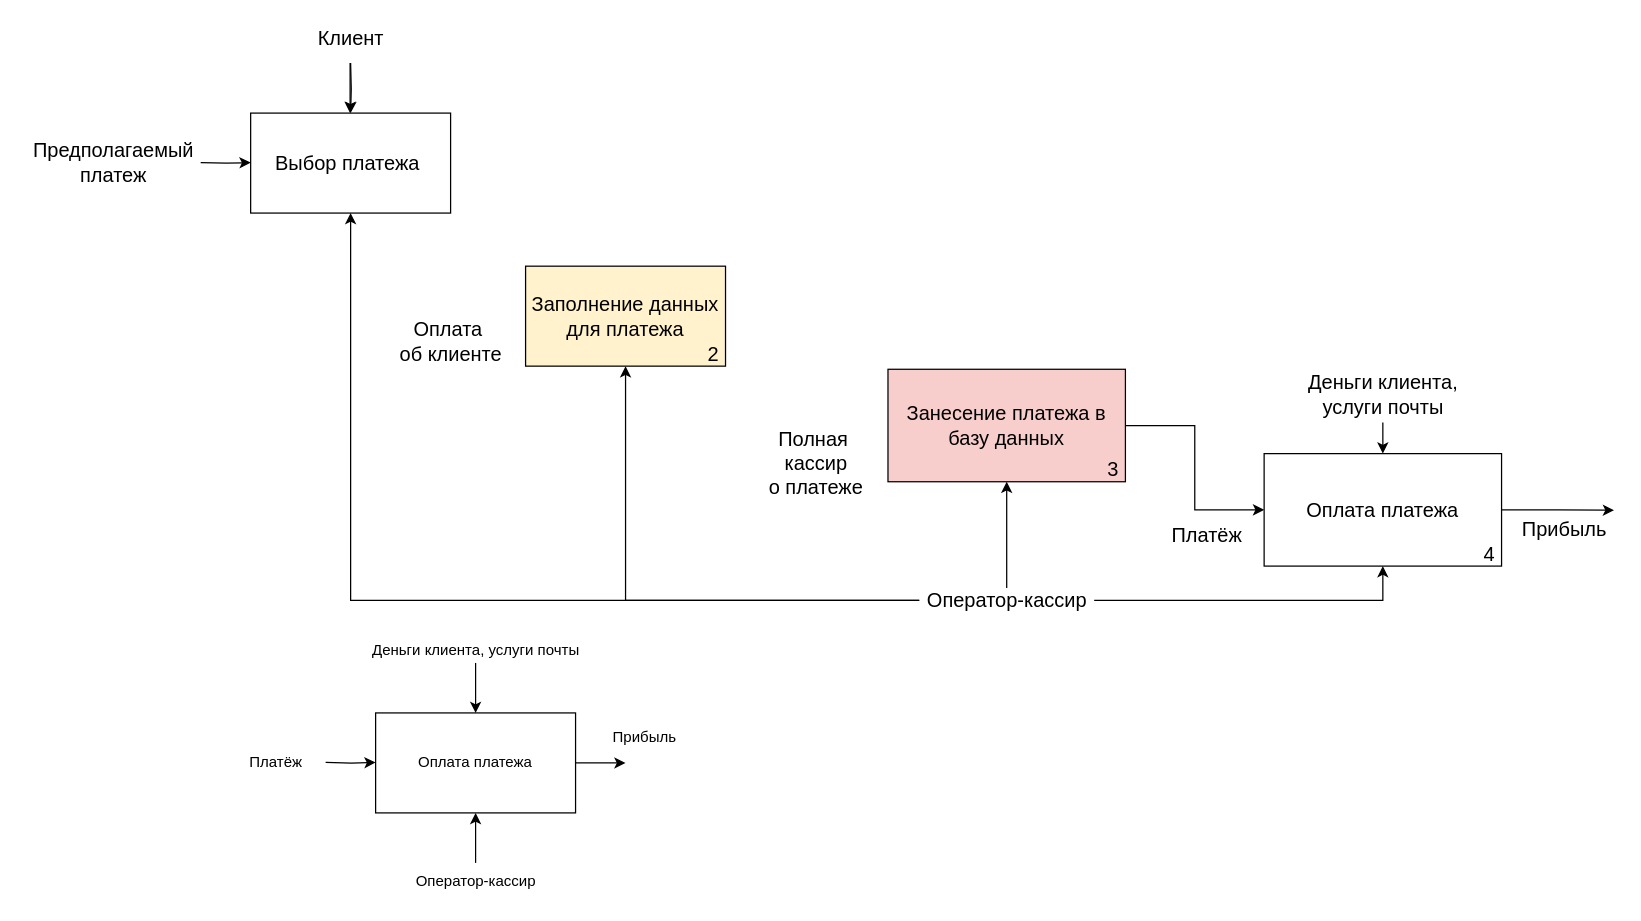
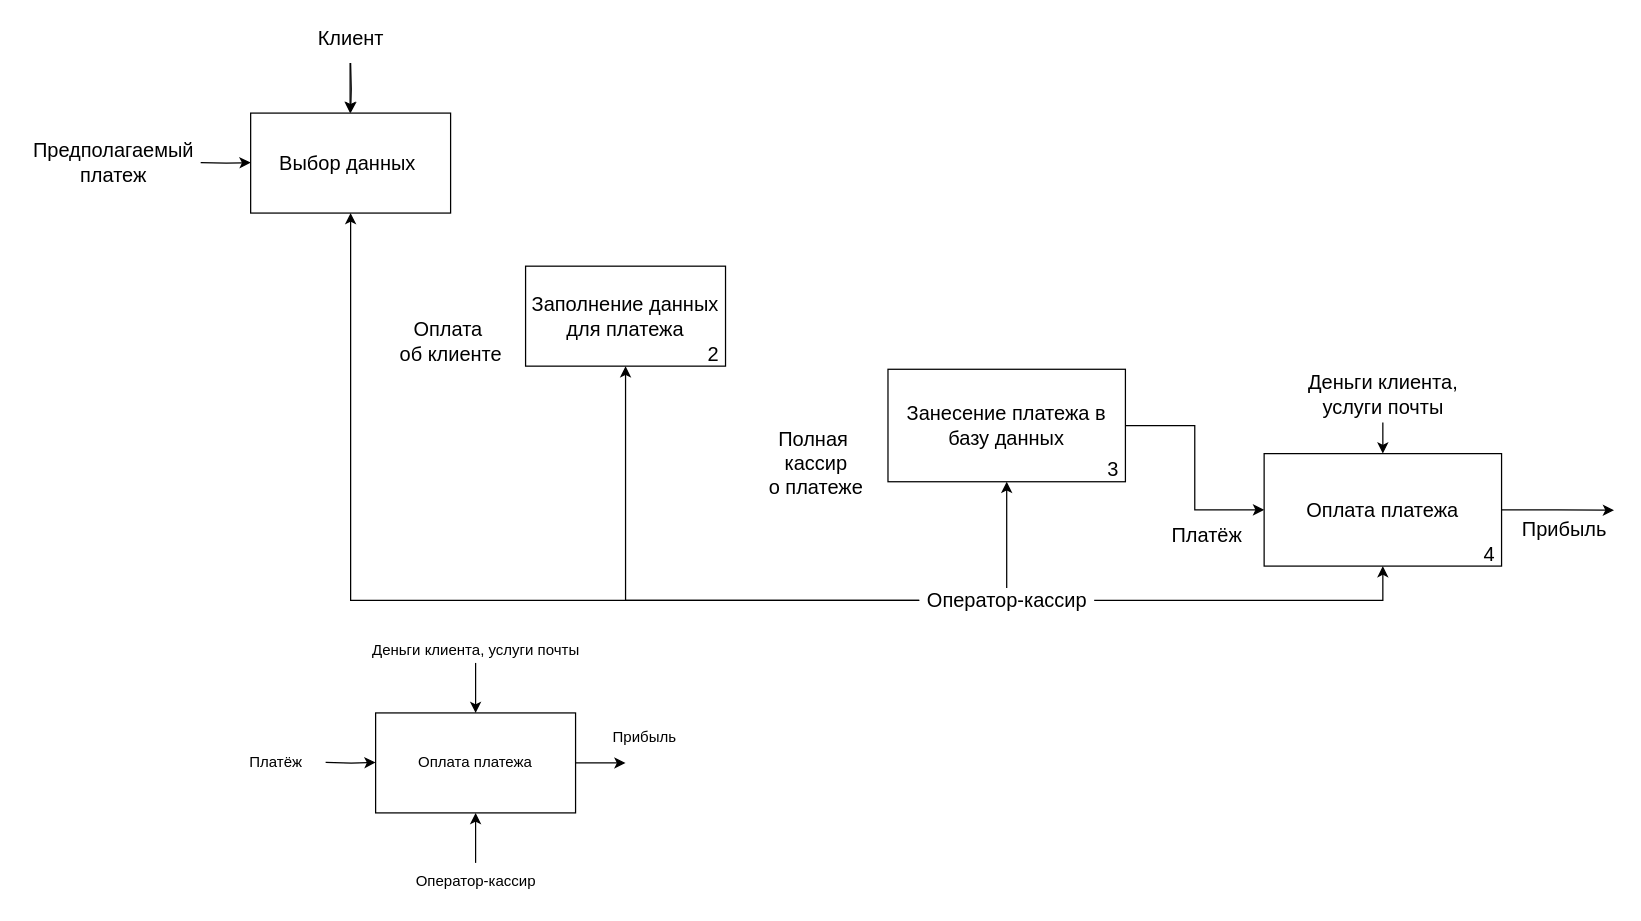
  <mxCell id="0" />
  <mxCell id="1" parent="0" />
  <mxCell id="2" style="edgeStyle=orthogonalEdgeStyle;rounded=0;orthogonalLoop=1;jettySize=auto;html=1;exitX=1;exitY=0.5;exitDx=0;exitDy=0;fontColor=default;" edge="1" parent="1" source="3"><mxGeometry relative="1" as="geometry"><mxPoint x="500" y="610" as="targetPoint" /></mxGeometry></mxCell>
  <mxCell id="3" value="Оплата платежа" style="rounded=0;whiteSpace=wrap;html=1;fontColor=default;" vertex="1" parent="1"><mxGeometry x="300" y="570" width="160" height="80" as="geometry" /></mxCell>
  <mxCell id="4" value="" style="endArrow=classic;html=1;rounded=0;entryX=0.5;entryY=1;entryDx=0;entryDy=0;fontColor=default;" edge="1" parent="1" target="3"><mxGeometry width="50" height="50" relative="1" as="geometry"><mxPoint x="380" y="690" as="sourcePoint" /><mxPoint x="580" y="750" as="targetPoint" /></mxGeometry></mxCell>
  <mxCell id="5" style="edgeStyle=orthogonalEdgeStyle;rounded=0;orthogonalLoop=1;jettySize=auto;html=1;exitX=1;exitY=0.5;exitDx=0;exitDy=0;fontColor=default;" edge="1" parent="1"><mxGeometry relative="1" as="geometry"><mxPoint x="300" y="609.58" as="targetPoint" /><mxPoint x="260" y="609.58" as="sourcePoint" /></mxGeometry></mxCell>
  <mxCell id="6" value="" style="endArrow=classic;html=1;rounded=0;entryX=0.5;entryY=0;entryDx=0;entryDy=0;fontColor=default;" edge="1" parent="1" target="3"><mxGeometry width="50" height="50" relative="1" as="geometry"><mxPoint x="380" y="530" as="sourcePoint" /><mxPoint x="379.8" y="540" as="targetPoint" /></mxGeometry></mxCell>
- <mxCell id="7" value="Выбор платежа&amp;nbsp;" style="rounded=0;whiteSpace=wrap;html=1;fontColor=default;fontSize=16;" vertex="1" parent="1"><mxGeometry x="200" y="90" width="160" height="80" as="geometry" /></mxCell>
- <mxCell id="8" value="Заполнение данных для платежа" style="rounded=0;whiteSpace=wrap;html=1;fontColor=default;fontSize=16;fillColor=#fff2cc;" vertex="1" parent="1"><mxGeometry x="420" y="212.5" width="160" height="80" as="geometry" /></mxCell>
+ <mxCell id="7" value="Выбор данных&amp;nbsp;" style="rounded=0;whiteSpace=wrap;html=1;fontColor=default;fontSize=16;" vertex="1" parent="1"><mxGeometry x="200" y="90" width="160" height="80" as="geometry" /></mxCell>
+ <mxCell id="8" value="Заполнение данных для платежа" style="rounded=0;whiteSpace=wrap;html=1;fontColor=default;fontSize=16;" vertex="1" parent="1"><mxGeometry x="420" y="212.5" width="160" height="80" as="geometry" /></mxCell>
  <mxCell id="9" style="edgeStyle=orthogonalEdgeStyle;rounded=0;orthogonalLoop=1;jettySize=auto;html=1;exitX=1;exitY=0.5;exitDx=0;exitDy=0;" edge="1" parent="1" source="10"><mxGeometry relative="1" as="geometry"><mxPoint x="1291" y="407.824" as="targetPoint" /></mxGeometry></mxCell>
  <mxCell id="10" value="Оплата платежа" style="rounded=0;whiteSpace=wrap;html=1;fontColor=default;fontSize=16;" vertex="1" parent="1"><mxGeometry x="1011" y="362.5" width="190" height="90" as="geometry" /></mxCell>
  <mxCell id="11" value="2" style="text;html=1;resizable=0;autosize=1;align=center;verticalAlign=middle;points=[];fillColor=none;strokeColor=none;rounded=0;fontColor=default;fontSize=16;" vertex="1" parent="1"><mxGeometry x="560" y="272.5" width="20" height="20" as="geometry" /></mxCell>
  <mxCell id="12" value="4" style="text;html=1;resizable=0;autosize=1;align=center;verticalAlign=middle;points=[];fillColor=none;strokeColor=none;rounded=0;fontColor=default;fontSize=16;" vertex="1" parent="1"><mxGeometry x="1181" y="432.5" width="20" height="20" as="geometry" /></mxCell>
  <mxCell id="13" value="Предполагаемый&lt;br&gt;платеж" style="text;html=1;resizable=0;autosize=1;align=center;verticalAlign=middle;points=[];fillColor=none;strokeColor=none;rounded=0;fontColor=default;fontSize=16;" vertex="1" parent="1"><mxGeometry x="20" y="110" width="140" height="40" as="geometry" /></mxCell>
  <mxCell id="14" value="" style="endArrow=classic;html=1;rounded=0;entryX=0.5;entryY=0;entryDx=0;entryDy=0;fontColor=default;" edge="1" parent="1"><mxGeometry width="50" height="50" relative="1" as="geometry"><mxPoint x="279.58" y="50" as="sourcePoint" /><mxPoint x="279.58" y="90" as="targetPoint" /></mxGeometry></mxCell>
  <mxCell id="15" value="" style="edgeStyle=orthogonalEdgeStyle;rounded=0;orthogonalLoop=1;jettySize=auto;html=1;fontColor=default;" edge="1" parent="1" target="7"><mxGeometry relative="1" as="geometry"><mxPoint x="280" y="50" as="sourcePoint" /></mxGeometry></mxCell>
  <mxCell id="16" style="edgeStyle=orthogonalEdgeStyle;rounded=0;orthogonalLoop=1;jettySize=auto;html=1;exitX=1;exitY=0.5;exitDx=0;exitDy=0;fontColor=default;" edge="1" parent="1"><mxGeometry relative="1" as="geometry"><mxPoint x="200" y="129.58" as="targetPoint" /><mxPoint x="160" y="129.58" as="sourcePoint" /></mxGeometry></mxCell>
  <mxCell id="17" value="" style="endArrow=classic;html=1;rounded=0;entryX=0.5;entryY=0;entryDx=0;entryDy=0;fontColor=default;" edge="1" parent="1"><mxGeometry width="50" height="50" relative="1" as="geometry"><mxPoint x="1106" y="337.5" as="sourcePoint" /><mxPoint x="1106" y="362.5" as="targetPoint" /></mxGeometry></mxCell>
  <mxCell id="18" value="Полная&lt;br&gt;&amp;nbsp;кассир&lt;br&gt;&amp;nbsp;о платеже" style="text;html=1;resizable=0;autosize=1;align=center;verticalAlign=middle;points=[];fillColor=none;strokeColor=none;rounded=0;fontColor=default;fontSize=16;" vertex="1" parent="1"><mxGeometry x="590" y="340" width="120" height="60" as="geometry" /></mxCell>
  <mxCell id="19" value="Оплата&amp;nbsp;&lt;br&gt;об клиенте" style="text;html=1;resizable=0;autosize=1;align=center;verticalAlign=middle;points=[];fillColor=none;strokeColor=none;rounded=0;fontColor=default;fontSize=16;" vertex="1" parent="1"><mxGeometry x="300" y="252.5" width="120" height="40" as="geometry" /></mxCell>
  <mxCell id="20" value="Деньги клиента,&lt;br&gt;услуги почты" style="text;html=1;resizable=0;autosize=1;align=center;verticalAlign=middle;points=[];fillColor=none;strokeColor=none;rounded=0;fontColor=default;fontSize=16;" vertex="1" parent="1"><mxGeometry x="1036" y="295" width="140" height="40" as="geometry" /></mxCell>
  <mxCell id="21" value="Деньги клиента, услуги почты" style="text;html=1;resizable=0;autosize=1;align=center;verticalAlign=middle;points=[];fillColor=none;strokeColor=none;rounded=0;fontColor=default;" vertex="1" parent="1"><mxGeometry x="290" y="510" width="180" height="20" as="geometry" /></mxCell>
  <mxCell id="22" value="Оператор-кассир" style="text;html=1;resizable=0;autosize=1;align=center;verticalAlign=middle;points=[];fillColor=none;strokeColor=none;rounded=0;fontColor=default;" vertex="1" parent="1"><mxGeometry x="325" y="695" width="110" height="20" as="geometry" /></mxCell>
  <mxCell id="23" value="Прибыль" style="text;html=1;resizable=0;autosize=1;align=center;verticalAlign=middle;points=[];fillColor=none;strokeColor=none;rounded=0;fontColor=default;" vertex="1" parent="1"><mxGeometry x="480" y="580" width="70" height="20" as="geometry" /></mxCell>
  <mxCell id="24" value="Платёж" style="text;html=1;resizable=0;autosize=1;align=center;verticalAlign=middle;points=[];fillColor=none;strokeColor=none;rounded=0;fontColor=default;" vertex="1" parent="1"><mxGeometry x="190" y="600" width="60" height="20" as="geometry" /></mxCell>
  <mxCell id="25" value="Клиент" style="text;html=1;resizable=0;autosize=1;align=center;verticalAlign=middle;points=[];fillColor=none;strokeColor=none;rounded=0;fontColor=default;fontSize=16;" vertex="1" parent="1"><mxGeometry x="245" y="20" width="70" height="20" as="geometry" /></mxCell>
  <mxCell id="26" value="Прибыль" style="text;html=1;resizable=0;autosize=1;align=center;verticalAlign=middle;points=[];fillColor=none;strokeColor=none;rounded=0;fontColor=default;fontSize=16;" vertex="1" parent="1"><mxGeometry x="1211" y="412.5" width="80" height="20" as="geometry" /></mxCell>
  <mxCell id="27" style="edgeStyle=orthogonalEdgeStyle;rounded=0;orthogonalLoop=1;jettySize=auto;html=1;exitX=1;exitY=0.5;exitDx=0;exitDy=0;entryX=0;entryY=0.5;entryDx=0;entryDy=0;" edge="1" parent="1" source="28" target="10"><mxGeometry relative="1" as="geometry" /></mxCell>
- <mxCell id="28" value="Занесение платежа в базу данных" style="rounded=0;whiteSpace=wrap;html=1;fontColor=default;fontSize=16;fillColor=#f8cecc;" vertex="1" parent="1"><mxGeometry x="710" y="295" width="190" height="90" as="geometry" /></mxCell>
+ <mxCell id="28" value="Занесение платежа в базу данных" style="rounded=0;whiteSpace=wrap;html=1;fontColor=default;fontSize=16;" vertex="1" parent="1"><mxGeometry x="710" y="295" width="190" height="90" as="geometry" /></mxCell>
  <mxCell id="29" value="3" style="text;html=1;resizable=0;autosize=1;align=center;verticalAlign=middle;points=[];fillColor=none;strokeColor=none;rounded=0;fontColor=default;fontSize=16;" vertex="1" parent="1"><mxGeometry x="880" y="365" width="20" height="20" as="geometry" /></mxCell>
  <mxCell id="30" style="edgeStyle=orthogonalEdgeStyle;rounded=0;orthogonalLoop=1;jettySize=auto;html=1;entryX=0.5;entryY=1;entryDx=0;entryDy=0;" edge="1" parent="1" source="34" target="10"><mxGeometry relative="1" as="geometry" /></mxCell>
  <mxCell id="31" style="edgeStyle=orthogonalEdgeStyle;rounded=0;orthogonalLoop=1;jettySize=auto;html=1;entryX=0.5;entryY=1;entryDx=0;entryDy=0;" edge="1" parent="1" source="34" target="28"><mxGeometry relative="1" as="geometry" /></mxCell>
  <mxCell id="32" style="edgeStyle=orthogonalEdgeStyle;rounded=0;orthogonalLoop=1;jettySize=auto;html=1;entryX=0.5;entryY=1;entryDx=0;entryDy=0;" edge="1" parent="1" source="34" target="8"><mxGeometry relative="1" as="geometry" /></mxCell>
  <mxCell id="33" style="edgeStyle=orthogonalEdgeStyle;rounded=0;orthogonalLoop=1;jettySize=auto;html=1;entryX=0.5;entryY=1;entryDx=0;entryDy=0;" edge="1" parent="1" source="34" target="7"><mxGeometry relative="1" as="geometry" /></mxCell>
  <mxCell id="34" value="Оператор-кассир" style="text;html=1;resizable=0;autosize=1;align=center;verticalAlign=middle;points=[];fillColor=none;strokeColor=none;rounded=0;fontColor=default;fontSize=16;" vertex="1" parent="1"><mxGeometry x="735" y="470" width="140" height="20" as="geometry" /></mxCell>
  <mxCell id="35" value="Платёж" style="text;html=1;resizable=0;autosize=1;align=center;verticalAlign=middle;points=[];fillColor=none;strokeColor=none;rounded=0;fontColor=default;fontSize=16;" vertex="1" parent="1"><mxGeometry x="930" y="417.5" width="70" height="20" as="geometry" /></mxCell>
